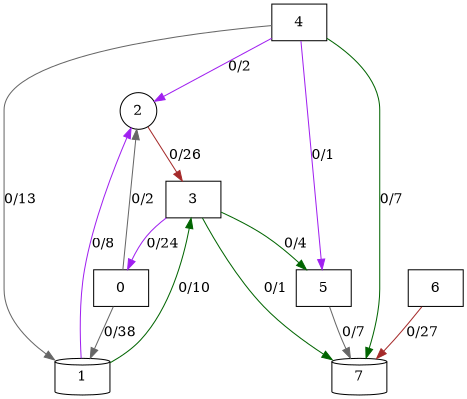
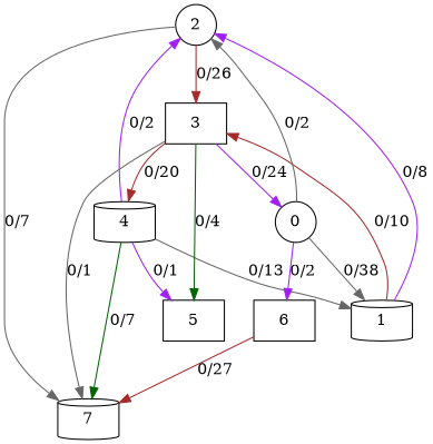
  digraph {
    rankdir=TB
    node [shape=box]
    edge [color=purple]
    2 [shape=circle]
-   4
+   4 [shape=cylinder]
    7 [shape=cylinder]
    5
    1 [shape=cylinder]
    3
-   0
+   0 [shape=circle]
    6
    2 -> 3 [color=brown label="0/26"]
    4 -> 2 [label="0/2"]
    4 -> 7 [color=darkgreen label="0/7"]
    4 -> 5 [label="0/1"]
    4 -> 1 [color=gray40 label="0/13"]
-   5 -> 7 [color=gray40 label="0/7"]
+   2 -> 7 [color=gray40 label="0/7"]
    1 -> 2 [label="0/8"]
-   1 -> 3 [color=darkgreen label="0/10"]
-   3 -> 7 [color=darkgreen label="0/1"]
+   1 -> 3 [color=brown label="0/10"]
+   3 -> 4 [color=brown label="0/20"]
+   3 -> 7 [color=gray40 label="0/1"]
    3 -> 5 [color=darkgreen label="0/4"]
    3 -> 0 [label="0/24"]
    0 -> 2 [color=gray40 label="0/2"]
    0 -> 1 [color=gray40 label="0/38"]
+   0 -> 6 [label="0/2"]
    6 -> 7 [color=brown label="0/27"]
  }
